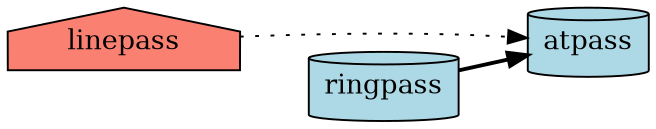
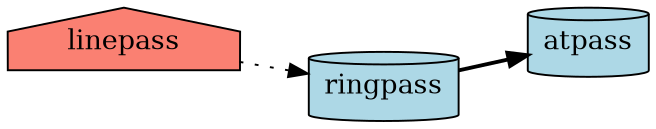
  digraph {
    rankdir=LR
    node [fillcolor=lightblue shape=cylinder style=filled]
    linepass [fillcolor=salmon shape=house]
    atpass
    ringpass
-   linepass -> atpass [style=dotted]
+   linepass -> ringpass [style=dotted]
    ringpass -> atpass [style=bold]
  }
